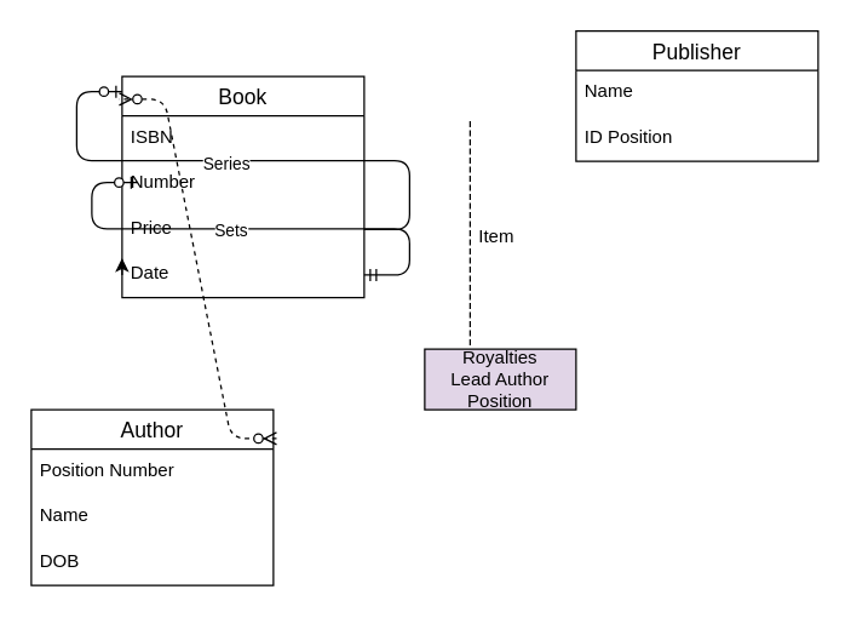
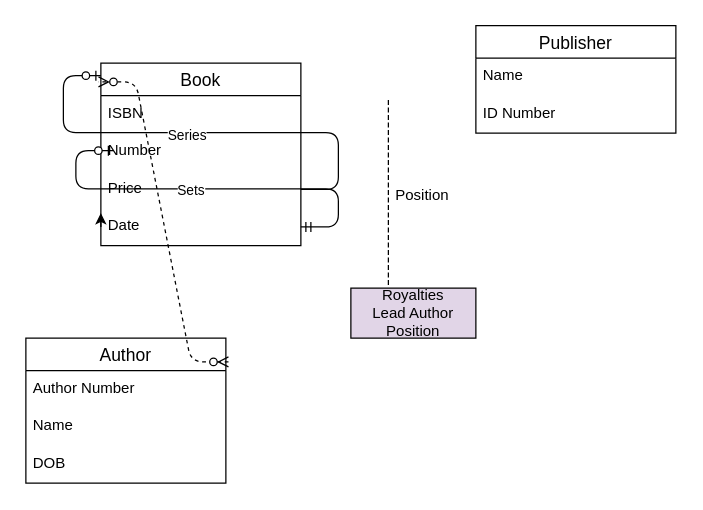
  <mxCell id="0" />
  <mxCell id="1" parent="0" />
  <mxCell id="2" value="Book" style="swimlane;fontStyle=0;childLayout=stackLayout;horizontal=1;startSize=26;horizontalStack=0;resizeParent=1;resizeParentMax=0;resizeLast=0;collapsible=1;marginBottom=0;align=center;fontSize=14;" parent="1" vertex="1"><mxGeometry x="80" y="50" width="160" height="146" as="geometry"><mxRectangle x="50" y="50" width="50" height="26" as="alternateBounds" /></mxGeometry></mxCell>
  <mxCell id="3" value="ISBN" style="text;strokeColor=none;fillColor=none;spacingLeft=4;spacingRight=4;overflow=hidden;rotatable=0;points=[[0,0.5],[1,0.5]];portConstraint=eastwest;fontSize=12;" parent="2" vertex="1"><mxGeometry y="26" width="160" height="30" as="geometry" /></mxCell>
  <mxCell id="4" value="Number" style="text;strokeColor=none;fillColor=none;spacingLeft=4;spacingRight=4;overflow=hidden;rotatable=0;points=[[0,0.5],[1,0.5]];portConstraint=eastwest;fontSize=12;" parent="2" vertex="1"><mxGeometry y="56" width="160" height="30" as="geometry" /></mxCell>
  <mxCell id="5" value="Price" style="text;strokeColor=none;fillColor=none;spacingLeft=4;spacingRight=4;overflow=hidden;rotatable=0;points=[[0,0.5],[1,0.5]];portConstraint=eastwest;fontSize=12;" parent="2" vertex="1"><mxGeometry y="86" width="160" height="30" as="geometry" /></mxCell>
  <mxCell id="6" value="Date" style="text;strokeColor=none;fillColor=none;spacingLeft=4;spacingRight=4;overflow=hidden;rotatable=0;points=[[0,0.5],[1,0.5]];portConstraint=eastwest;fontSize=12;" parent="2" vertex="1"><mxGeometry y="116" width="160" height="30" as="geometry" /></mxCell>
  <mxCell id="7" style="edgeStyle=orthogonalEdgeStyle;rounded=0;orthogonalLoop=1;jettySize=auto;html=1;exitX=0;exitY=0.5;exitDx=0;exitDy=0;entryX=0;entryY=0.133;entryDx=0;entryDy=0;entryPerimeter=0;" edge="1" parent="2" source="6" target="6"><mxGeometry relative="1" as="geometry" /></mxCell>
  <mxCell id="8" value="Author" style="swimlane;fontStyle=0;childLayout=stackLayout;horizontal=1;startSize=26;horizontalStack=0;resizeParent=1;resizeParentMax=0;resizeLast=0;collapsible=1;marginBottom=0;align=center;fontSize=14;fillColor=#ffffff;" parent="1" vertex="1"><mxGeometry x="20" y="270" width="160" height="116" as="geometry" /></mxCell>
- <mxCell id="9" value="Position Number" style="text;strokeColor=none;fillColor=none;spacingLeft=4;spacingRight=4;overflow=hidden;rotatable=0;points=[[0,0.5],[1,0.5]];portConstraint=eastwest;fontSize=12;" parent="8" vertex="1"><mxGeometry y="26" width="160" height="30" as="geometry" /></mxCell>
+ <mxCell id="9" value="Author Number" style="text;strokeColor=none;fillColor=none;spacingLeft=4;spacingRight=4;overflow=hidden;rotatable=0;points=[[0,0.5],[1,0.5]];portConstraint=eastwest;fontSize=12;" parent="8" vertex="1"><mxGeometry y="26" width="160" height="30" as="geometry" /></mxCell>
  <mxCell id="10" value="Name" style="text;strokeColor=none;fillColor=none;spacingLeft=4;spacingRight=4;overflow=hidden;rotatable=0;points=[[0,0.5],[1,0.5]];portConstraint=eastwest;fontSize=12;" parent="8" vertex="1"><mxGeometry y="56" width="160" height="30" as="geometry" /></mxCell>
  <mxCell id="11" value="DOB" style="text;strokeColor=none;fillColor=none;spacingLeft=4;spacingRight=4;overflow=hidden;rotatable=0;points=[[0,0.5],[1,0.5]];portConstraint=eastwest;fontSize=12;" parent="8" vertex="1"><mxGeometry y="86" width="160" height="30" as="geometry" /></mxCell>
  <mxCell id="12" value="Publisher" style="swimlane;fontStyle=0;childLayout=stackLayout;horizontal=1;startSize=26;horizontalStack=0;resizeParent=1;resizeParentMax=0;resizeLast=0;collapsible=1;marginBottom=0;align=center;fontSize=14;fillColor=#ffffff;" parent="1" vertex="1"><mxGeometry x="380" y="20" width="160" height="86" as="geometry" /></mxCell>
  <mxCell id="13" value="Name" style="text;strokeColor=none;fillColor=none;spacingLeft=4;spacingRight=4;overflow=hidden;rotatable=0;points=[[0,0.5],[1,0.5]];portConstraint=eastwest;fontSize=12;" parent="12" vertex="1"><mxGeometry y="26" width="160" height="30" as="geometry" /></mxCell>
- <mxCell id="14" value="ID Position" style="text;strokeColor=none;fillColor=none;spacingLeft=4;spacingRight=4;overflow=hidden;rotatable=0;points=[[0,0.5],[1,0.5]];portConstraint=eastwest;fontSize=12;" parent="12" vertex="1"><mxGeometry y="56" width="160" height="30" as="geometry" /></mxCell>
+ <mxCell id="14" value="ID Number" style="text;strokeColor=none;fillColor=none;spacingLeft=4;spacingRight=4;overflow=hidden;rotatable=0;points=[[0,0.5],[1,0.5]];portConstraint=eastwest;fontSize=12;" parent="12" vertex="1"><mxGeometry y="56" width="160" height="30" as="geometry" /></mxCell>
  <mxCell id="15" value="" style="edgeStyle=entityRelationEdgeStyle;fontSize=12;html=1;endArrow=ERzeroToMany;endFill=1;startArrow=ERzeroToMany;entryX=-0.012;entryY=0.103;entryDx=0;entryDy=0;entryPerimeter=0;exitX=1.013;exitY=0.164;exitDx=0;exitDy=0;exitPerimeter=0;dashed=1;" parent="1" source="8" target="2" edge="1"><mxGeometry width="100" height="100" relative="1" as="geometry"><mxPoint x="-10" y="310" as="sourcePoint" /><mxPoint x="200" y="290" as="targetPoint" /></mxGeometry></mxCell>
  <mxCell id="16" value="Royalties&lt;br&gt;Lead Author&lt;br&gt;Position" style="whiteSpace=wrap;html=1;align=center;fillColor=#e1d5e7;" parent="1" vertex="1"><mxGeometry x="280" y="230" width="100" height="40" as="geometry" /></mxCell>
- <mxCell id="17" value="Item" style="shape=partialRectangle;fillColor=none;align=left;verticalAlign=middle;strokeColor=none;spacingLeft=34;rotatable=0;points=[[0,0.5],[1,0.5]];portConstraint=eastwest;dropTarget=0;" parent="1" vertex="1"><mxGeometry x="280" y="80" width="90" height="150" as="geometry" /></mxCell>
+ <mxCell id="17" value="Position" style="shape=partialRectangle;fillColor=none;align=left;verticalAlign=middle;strokeColor=none;spacingLeft=34;rotatable=0;points=[[0,0.5],[1,0.5]];portConstraint=eastwest;dropTarget=0;" parent="1" vertex="1"><mxGeometry x="280" y="80" width="90" height="150" as="geometry" /></mxCell>
  <mxCell id="18" value="" style="shape=partialRectangle;top=0;left=0;bottom=0;fillColor=none;stokeWidth=1;dashed=1;align=left;verticalAlign=middle;spacingLeft=4;spacingRight=4;overflow=hidden;rotatable=0;points=[];portConstraint=eastwest;part=1;" parent="17" vertex="1" connectable="0"><mxGeometry width="30" height="150" as="geometry" /></mxCell>
  <mxCell id="19" value="" style="edgeStyle=entityRelationEdgeStyle;fontSize=12;html=1;endArrow=ERzeroToOne;endFill=1;exitX=1;exitY=0.5;exitDx=0;exitDy=0;" edge="1" parent="1" source="5"><mxGeometry width="100" height="100" relative="1" as="geometry"><mxPoint x="-20" y="160" as="sourcePoint" /><mxPoint x="80" y="60" as="targetPoint" /></mxGeometry></mxCell>
  <mxCell id="20" value="Series" style="edgeLabel;html=1;align=center;verticalAlign=middle;resizable=0;points=[];" vertex="1" connectable="0" parent="19"><mxGeometry x="0.065" y="2" relative="1" as="geometry"><mxPoint x="1" as="offset" /></mxGeometry></mxCell>
  <mxCell id="21" value="" style="edgeStyle=entityRelationEdgeStyle;fontSize=12;html=1;endArrow=ERzeroToOne;startArrow=ERmandOne;exitX=1;exitY=0.5;exitDx=0;exitDy=0;" edge="1" parent="1" source="6"><mxGeometry width="100" height="100" relative="1" as="geometry"><mxPoint x="-10" y="220" as="sourcePoint" /><mxPoint x="90" y="120" as="targetPoint" /></mxGeometry></mxCell>
  <mxCell id="22" value="Sets" style="edgeLabel;html=1;align=center;verticalAlign=middle;resizable=0;points=[];" vertex="1" connectable="0" parent="21"><mxGeometry x="0.085" y="1" relative="1" as="geometry"><mxPoint x="1" as="offset" /></mxGeometry></mxCell>
